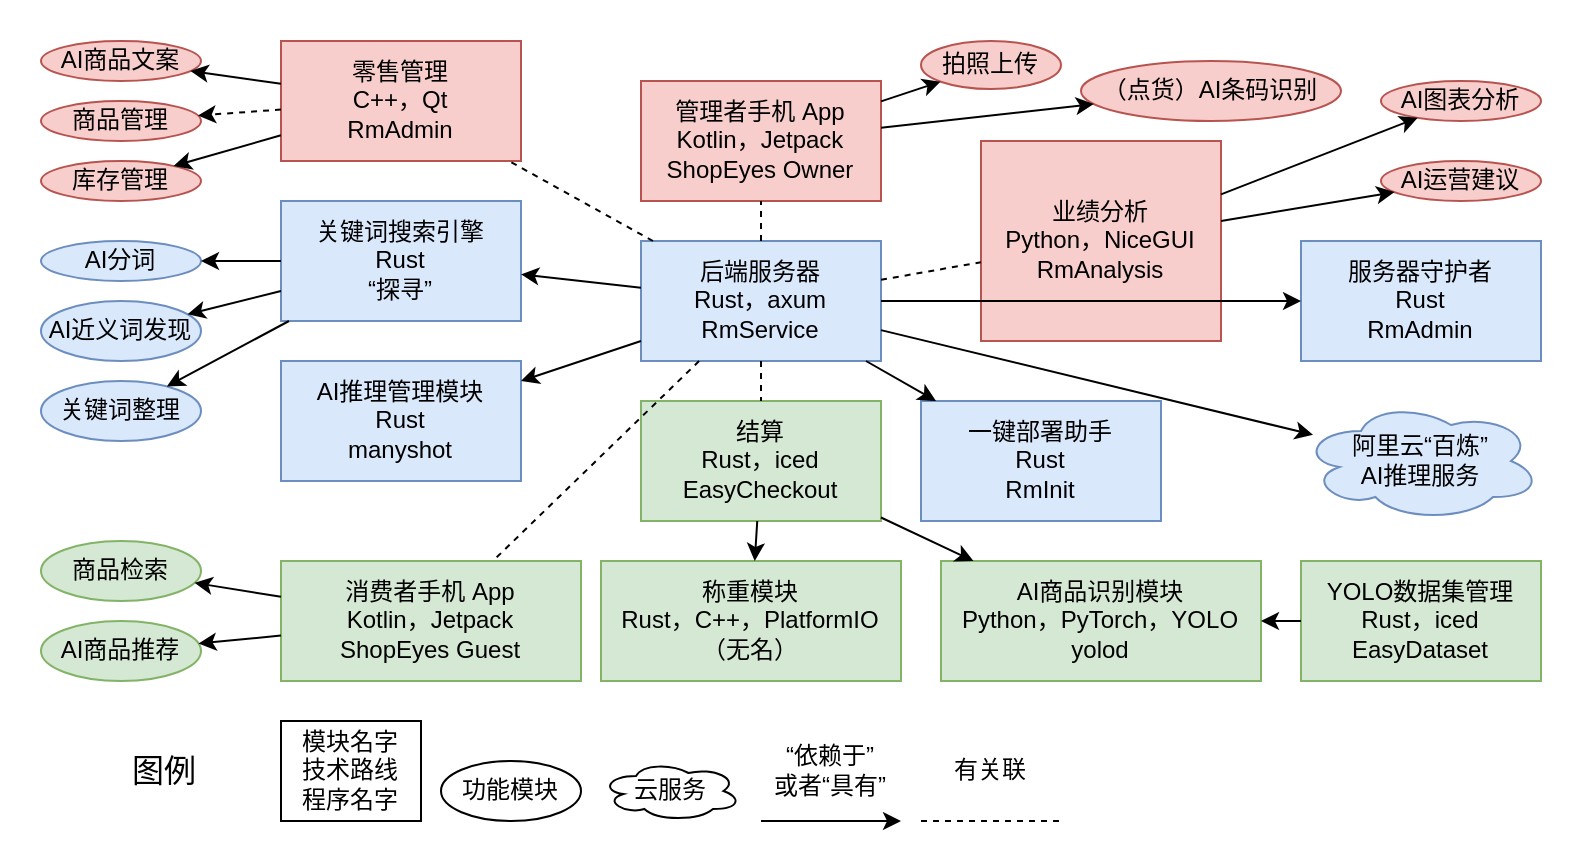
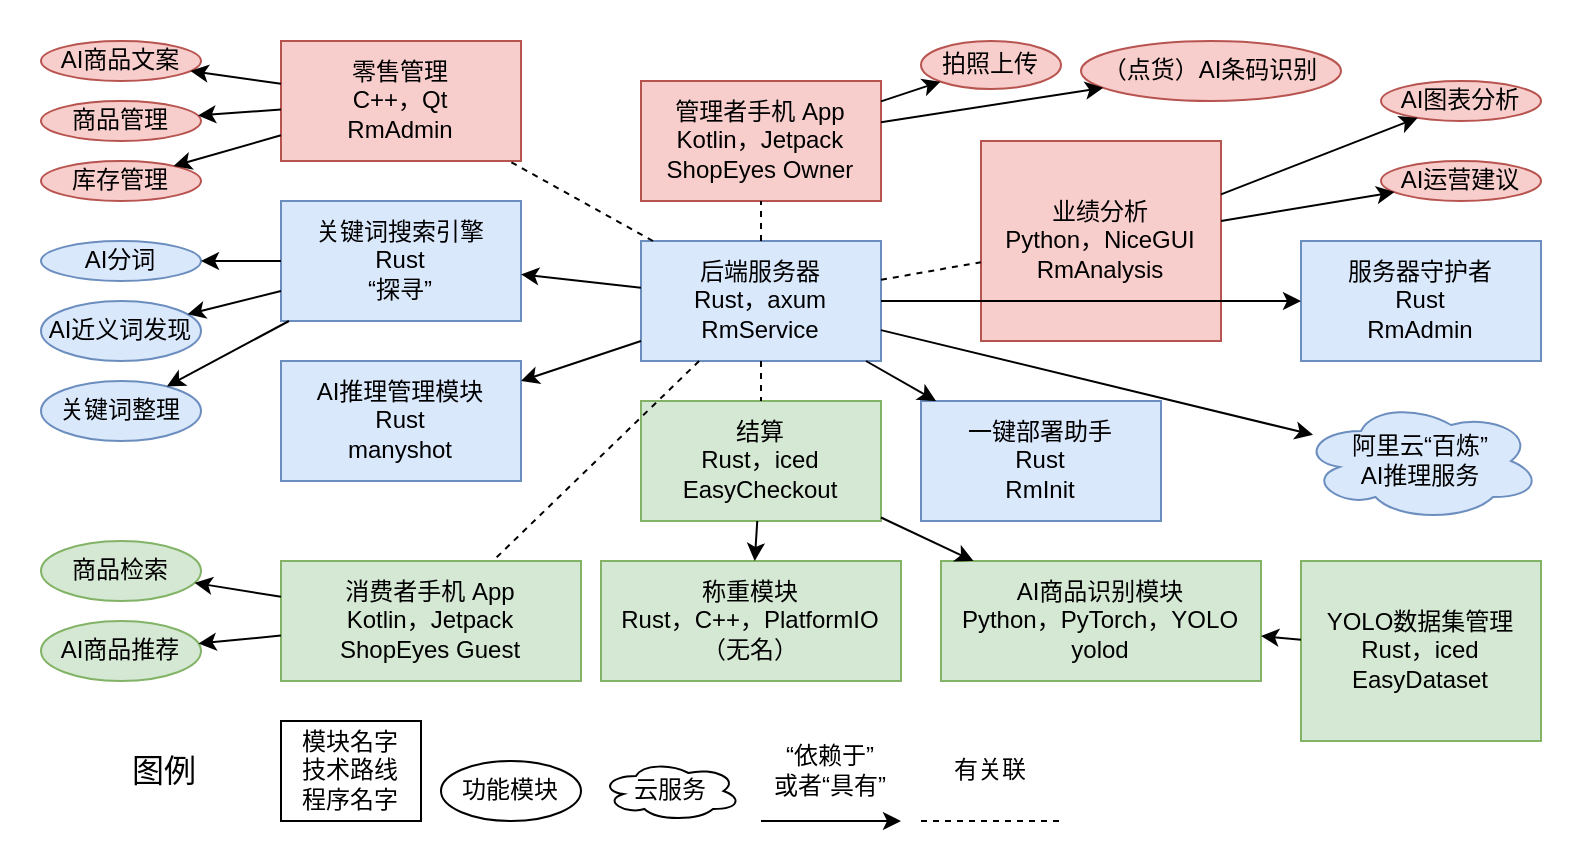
  <mxCell id="0" />
  <mxCell id="1" parent="0" />
  <mxCell id="2" value="后端服务器&lt;div&gt;Rust，axum&lt;div&gt;RmService&lt;/div&gt;&lt;/div&gt;" style="rounded=0;whiteSpace=wrap;html=1;fillColor=#dae8fc;strokeColor=#6c8ebf;" parent="1" vertex="1"><mxGeometry x="320" y="120" width="120" height="60" as="geometry" /></mxCell>
  <mxCell id="3" value="零售管理&lt;div&gt;C++，Qt&lt;/div&gt;&lt;div&gt;&lt;div&gt;RmAdmin&lt;/div&gt;&lt;/div&gt;" style="rounded=0;whiteSpace=wrap;html=1;fillColor=#f8cecc;strokeColor=#b85450;" parent="1" vertex="1"><mxGeometry x="140" y="20" width="120" height="60" as="geometry" /></mxCell>
  <mxCell id="4" value="业绩分析&lt;div&gt;Python，NiceGUI&lt;/div&gt;&lt;div&gt;RmAnalysis&lt;/div&gt;" style="rounded=0;whiteSpace=wrap;html=1;fillColor=#f8cecc;strokeColor=#b85450;" parent="1" vertex="1"><mxGeometry x="490" y="70" width="120" height="100" as="geometry" /></mxCell>
  <mxCell id="5" value="结算&lt;div&gt;Rust，iced&lt;/div&gt;&lt;div&gt;EasyCheckout&lt;/div&gt;" style="rounded=0;whiteSpace=wrap;html=1;fillColor=#d5e8d4;strokeColor=#82b366;" parent="1" vertex="1"><mxGeometry x="320" y="200" width="120" height="60" as="geometry" /></mxCell>
  <mxCell id="6" value="管理者手机 App&lt;div&gt;Kotlin，Jetpack&lt;/div&gt;&lt;div&gt;ShopEyes Owner&lt;/div&gt;" style="rounded=0;whiteSpace=wrap;html=1;fillColor=#f8cecc;strokeColor=#b85450;" parent="1" vertex="1"><mxGeometry x="320" y="40" width="120" height="60" as="geometry" /></mxCell>
  <mxCell id="7" value="关键词搜索引擎&lt;div&gt;Rust&lt;/div&gt;&lt;div&gt;“探寻”&lt;/div&gt;" style="rounded=0;whiteSpace=wrap;html=1;fillColor=#dae8fc;strokeColor=#6c8ebf;" parent="1" vertex="1"><mxGeometry x="140" y="100" width="120" height="60" as="geometry" /></mxCell>
  <mxCell id="8" value="一键部署助手&lt;div&gt;Rust&lt;/div&gt;&lt;div&gt;RmInit&lt;/div&gt;" style="rounded=0;whiteSpace=wrap;html=1;fillColor=#dae8fc;strokeColor=#6c8ebf;" parent="1" vertex="1"><mxGeometry x="460" y="200" width="120" height="60" as="geometry" /></mxCell>
  <mxCell id="9" value="称重模块&lt;div&gt;Rust，C++，PlatformIO&lt;/div&gt;&lt;div&gt;（无名）&lt;/div&gt;" style="rounded=0;whiteSpace=wrap;html=1;fillColor=#d5e8d4;strokeColor=#82b366;" parent="1" vertex="1"><mxGeometry x="300" y="280" width="150" height="60" as="geometry" /></mxCell>
  <mxCell id="10" value="" style="endArrow=none;dashed=1;html=1;rounded=0;" parent="1" source="2" target="6" edge="1"><mxGeometry width="50" height="50" relative="1" as="geometry"><mxPoint x="250" y="60" as="sourcePoint" /><mxPoint x="300" y="10" as="targetPoint" /></mxGeometry></mxCell>
  <mxCell id="11" value="" style="endArrow=none;dashed=1;html=1;rounded=0;" parent="1" source="2" target="5" edge="1"><mxGeometry width="50" height="50" relative="1" as="geometry"><mxPoint x="50" y="230" as="sourcePoint" /><mxPoint x="100" y="180" as="targetPoint" /></mxGeometry></mxCell>
  <mxCell id="12" value="" style="endArrow=none;dashed=1;html=1;rounded=0;" parent="1" source="2" target="4" edge="1"><mxGeometry width="50" height="50" relative="1" as="geometry"><mxPoint x="170" y="100" as="sourcePoint" /><mxPoint x="220" y="50" as="targetPoint" /></mxGeometry></mxCell>
  <mxCell id="13" value="" style="endArrow=none;dashed=1;html=1;rounded=0;" parent="1" source="2" target="3" edge="1"><mxGeometry width="50" height="50" relative="1" as="geometry"><mxPoint x="70" y="140" as="sourcePoint" /><mxPoint x="120" y="90" as="targetPoint" /></mxGeometry></mxCell>
  <mxCell id="14" value="AI商品识别模块&lt;div&gt;Python，PyTorch，YOLO&lt;/div&gt;&lt;div&gt;yolod&lt;/div&gt;" style="rounded=0;whiteSpace=wrap;html=1;fillColor=#d5e8d4;strokeColor=#82b366;" parent="1" vertex="1"><mxGeometry x="470" y="280" width="160" height="60" as="geometry" /></mxCell>
  <mxCell id="15" value="" style="endArrow=classic;html=1;rounded=0;" parent="1" source="2" target="7" edge="1"><mxGeometry width="50" height="50" relative="1" as="geometry"><mxPoint x="469.427" y="94.5" as="sourcePoint" /><mxPoint x="-30" y="190.5" as="targetPoint" /></mxGeometry></mxCell>
  <mxCell id="16" value="" style="endArrow=classic;html=1;rounded=0;" parent="1" source="2" target="8" edge="1"><mxGeometry width="50" height="50" relative="1" as="geometry"><mxPoint x="10" y="210" as="sourcePoint" /><mxPoint x="60" y="160" as="targetPoint" /></mxGeometry></mxCell>
  <mxCell id="17" value="" style="endArrow=classic;html=1;rounded=0;" parent="1" source="5" target="9" edge="1"><mxGeometry width="50" height="50" relative="1" as="geometry"><mxPoint x="440" y="340" as="sourcePoint" /><mxPoint x="490" y="290" as="targetPoint" /></mxGeometry></mxCell>
  <mxCell id="18" value="" style="endArrow=classic;html=1;rounded=0;" parent="1" source="5" target="14" edge="1"><mxGeometry width="50" height="50" relative="1" as="geometry"><mxPoint x="520" y="380" as="sourcePoint" /><mxPoint x="570" y="330" as="targetPoint" /></mxGeometry></mxCell>
- <mxCell id="19" value="YOLO数据集管理&lt;div&gt;Rust，iced&lt;/div&gt;&lt;div&gt;EasyDataset&lt;/div&gt;" style="rounded=0;whiteSpace=wrap;html=1;fillColor=#d5e8d4;strokeColor=#82b366;" parent="1" vertex="1"><mxGeometry x="650" y="280" width="120" height="60" as="geometry" /></mxCell>
+ <mxCell id="19" value="YOLO数据集管理&lt;div&gt;Rust，iced&lt;/div&gt;&lt;div&gt;EasyDataset&lt;/div&gt;" style="rounded=0;whiteSpace=wrap;html=1;fillColor=#d5e8d4;strokeColor=#82b366;" parent="1" vertex="1"><mxGeometry x="650" y="280" width="120" height="90" as="geometry" /></mxCell>
  <mxCell id="20" value="" style="endArrow=classic;html=1;rounded=0;" parent="1" source="19" target="14" edge="1"><mxGeometry width="50" height="50" relative="1" as="geometry"><mxPoint x="970" y="482.5" as="sourcePoint" /><mxPoint x="1020" y="432.5" as="targetPoint" /></mxGeometry></mxCell>
  <mxCell id="21" value="服务器守护者&lt;div&gt;Rust&lt;/div&gt;&lt;div&gt;RmAdmin&lt;/div&gt;" style="rounded=0;whiteSpace=wrap;html=1;fillColor=#dae8fc;strokeColor=#6c8ebf;" parent="1" vertex="1"><mxGeometry x="650" y="120" width="120" height="60" as="geometry" /></mxCell>
  <mxCell id="22" value="" style="endArrow=classic;html=1;rounded=0;" parent="1" source="2" target="21" edge="1"><mxGeometry width="50" height="50" relative="1" as="geometry"><mxPoint x="70" y="280" as="sourcePoint" /><mxPoint x="120" y="230" as="targetPoint" /></mxGeometry></mxCell>
  <mxCell id="23" value="阿里云“百炼”&lt;div&gt;AI推理服务&lt;/div&gt;" style="ellipse;shape=cloud;whiteSpace=wrap;html=1;fillColor=#dae8fc;strokeColor=#6c8ebf;" parent="1" vertex="1"><mxGeometry x="650" y="200" width="120" height="60" as="geometry" /></mxCell>
  <mxCell id="24" value="" style="endArrow=classic;html=1;rounded=0;" parent="1" source="2" target="23" edge="1"><mxGeometry width="50" height="50" relative="1" as="geometry"><mxPoint x="10" y="230" as="sourcePoint" /><mxPoint x="60" y="180" as="targetPoint" /></mxGeometry></mxCell>
  <mxCell id="25" value="AI推理管理模块&lt;div&gt;Rust&lt;/div&gt;&lt;div&gt;manyshot&lt;/div&gt;" style="rounded=0;whiteSpace=wrap;html=1;fillColor=#dae8fc;strokeColor=#6c8ebf;" parent="1" vertex="1"><mxGeometry x="140" y="180" width="120" height="60" as="geometry" /></mxCell>
  <mxCell id="26" value="" style="endArrow=classic;html=1;rounded=0;" parent="1" source="2" target="25" edge="1"><mxGeometry width="50" height="50" relative="1" as="geometry"><mxPoint x="30" y="120" as="sourcePoint" /><mxPoint x="80" y="70" as="targetPoint" /></mxGeometry></mxCell>
  <mxCell id="27" value="商品管理" style="ellipse;whiteSpace=wrap;html=1;fillColor=#f8cecc;strokeColor=#b85450;" parent="1" vertex="1"><mxGeometry x="20" y="50" width="80" height="20" as="geometry" /></mxCell>
  <mxCell id="28" value="库存管理" style="ellipse;whiteSpace=wrap;html=1;fillColor=#f8cecc;strokeColor=#b85450;" parent="1" vertex="1"><mxGeometry x="20" y="80" width="80" height="20" as="geometry" /></mxCell>
  <mxCell id="29" value="AI商品文案" style="ellipse;whiteSpace=wrap;html=1;fillColor=#f8cecc;strokeColor=#b85450;" parent="1" vertex="1"><mxGeometry x="20" y="20" width="80" height="20" as="geometry" /></mxCell>
  <mxCell id="30" value="" style="endArrow=classic;html=1;rounded=0;" parent="1" source="3" target="29" edge="1"><mxGeometry width="50" height="50" relative="1" as="geometry"><mxPoint x="-550" y="236.5" as="sourcePoint" /><mxPoint x="-500" y="186.5" as="targetPoint" /></mxGeometry></mxCell>
- <mxCell id="31" value="" style="endArrow=classic;html=1;rounded=0;dashed=1;" parent="1" source="3" target="27" edge="1"><mxGeometry width="50" height="50" relative="1" as="geometry"><mxPoint x="-430" y="306.5" as="sourcePoint" /><mxPoint x="-380" y="256.5" as="targetPoint" /></mxGeometry></mxCell>
+ <mxCell id="31" value="" style="endArrow=classic;html=1;rounded=0;" parent="1" source="3" target="27" edge="1"><mxGeometry width="50" height="50" relative="1" as="geometry"><mxPoint x="-430" y="306.5" as="sourcePoint" /><mxPoint x="-380" y="256.5" as="targetPoint" /></mxGeometry></mxCell>
  <mxCell id="32" value="" style="endArrow=classic;html=1;rounded=0;" parent="1" source="3" target="28" edge="1"><mxGeometry width="50" height="50" relative="1" as="geometry"><mxPoint x="-280" y="346.5" as="sourcePoint" /><mxPoint x="-230" y="296.5" as="targetPoint" /></mxGeometry></mxCell>
- <mxCell id="33" value="&lt;div&gt;（点货）&lt;span style=&quot;background-color: transparent; color: light-dark(rgb(0, 0, 0), rgb(255, 255, 255));&quot;&gt;AI条码识别&lt;/span&gt;&lt;/div&gt;" style="ellipse;whiteSpace=wrap;html=1;fillColor=#f8cecc;strokeColor=#b85450;" parent="1" vertex="1"><mxGeometry x="540" y="30" width="130" height="30" as="geometry" /></mxCell>
+ <mxCell id="33" value="&lt;div&gt;（点货）&lt;span style=&quot;background-color: transparent; color: light-dark(rgb(0, 0, 0), rgb(255, 255, 255));&quot;&gt;AI条码识别&lt;/span&gt;&lt;/div&gt;" style="ellipse;whiteSpace=wrap;html=1;fillColor=#f8cecc;strokeColor=#b85450;" parent="1" vertex="1"><mxGeometry x="540" y="20" width="130" height="30" as="geometry" /></mxCell>
  <mxCell id="34" value="消费者手机 App&lt;div&gt;Kotlin，Jetpack&lt;/div&gt;&lt;div&gt;ShopEyes Guest&lt;/div&gt;" style="rounded=0;whiteSpace=wrap;html=1;fillColor=#d5e8d4;strokeColor=#82b366;" parent="1" vertex="1"><mxGeometry x="140" y="280" width="150" height="60" as="geometry" /></mxCell>
  <mxCell id="35" value="" style="endArrow=none;dashed=1;html=1;rounded=0;" parent="1" source="2" target="34" edge="1"><mxGeometry width="50" height="50" relative="1" as="geometry"><mxPoint x="100" y="2" as="sourcePoint" /><mxPoint x="320" y="-62" as="targetPoint" /></mxGeometry></mxCell>
  <mxCell id="36" value="" style="endArrow=classic;html=1;rounded=0;" parent="1" source="6" target="33" edge="1"><mxGeometry width="50" height="50" relative="1" as="geometry"><mxPoint x="150" y="-2.5" as="sourcePoint" /><mxPoint x="200" y="-52.5" as="targetPoint" /></mxGeometry></mxCell>
  <mxCell id="37" value="&lt;div&gt;拍照上传&lt;/div&gt;" style="ellipse;whiteSpace=wrap;html=1;fillColor=#f8cecc;strokeColor=#b85450;" parent="1" vertex="1"><mxGeometry x="460" y="20" width="70" height="24" as="geometry" /></mxCell>
  <mxCell id="38" value="" style="endArrow=classic;html=1;rounded=0;" parent="1" source="6" target="37" edge="1"><mxGeometry width="50" height="50" relative="1" as="geometry"><mxPoint x="80" y="-53.5" as="sourcePoint" /><mxPoint x="320" y="-53.5" as="targetPoint" /></mxGeometry></mxCell>
  <mxCell id="39" value="&lt;div&gt;AI商品推荐&lt;/div&gt;" style="ellipse;whiteSpace=wrap;html=1;fillColor=#d5e8d4;strokeColor=#82b366;" parent="1" vertex="1"><mxGeometry x="20" y="310" width="80" height="30" as="geometry" /></mxCell>
  <mxCell id="40" value="" style="endArrow=classic;html=1;rounded=0;" parent="1" source="34" target="39" edge="1"><mxGeometry width="50" height="50" relative="1" as="geometry"><mxPoint x="1176" y="212.5" as="sourcePoint" /><mxPoint x="1226" y="162.5" as="targetPoint" /></mxGeometry></mxCell>
  <mxCell id="41" value="商品检索" style="ellipse;whiteSpace=wrap;html=1;fillColor=#d5e8d4;strokeColor=#82b366;" parent="1" vertex="1"><mxGeometry x="20" y="270" width="80" height="30" as="geometry" /></mxCell>
  <mxCell id="42" value="" style="endArrow=classic;html=1;rounded=0;" parent="1" source="34" target="41" edge="1"><mxGeometry width="50" height="50" relative="1" as="geometry"><mxPoint x="1346" y="172.5" as="sourcePoint" /><mxPoint x="1396" y="122.5" as="targetPoint" /></mxGeometry></mxCell>
  <mxCell id="43" value="关键词整理" style="ellipse;whiteSpace=wrap;html=1;fillColor=#dae8fc;strokeColor=#6c8ebf;" parent="1" vertex="1"><mxGeometry x="20" y="190" width="80" height="30" as="geometry" /></mxCell>
  <mxCell id="44" value="AI分词" style="ellipse;whiteSpace=wrap;html=1;fillColor=#dae8fc;strokeColor=#6c8ebf;" parent="1" vertex="1"><mxGeometry x="20" y="120" width="80" height="20" as="geometry" /></mxCell>
  <mxCell id="45" value="AI近义词发现" style="ellipse;whiteSpace=wrap;html=1;fillColor=#dae8fc;strokeColor=#6c8ebf;" parent="1" vertex="1"><mxGeometry x="20" y="150" width="80" height="30" as="geometry" /></mxCell>
  <mxCell id="46" value="" style="endArrow=classic;html=1;rounded=0;" parent="1" source="7" target="43" edge="1"><mxGeometry width="50" height="50" relative="1" as="geometry"><mxPoint x="365" y="145.5" as="sourcePoint" /><mxPoint x="530" y="231.75" as="targetPoint" /></mxGeometry></mxCell>
  <mxCell id="47" value="" style="endArrow=classic;html=1;rounded=0;" parent="1" source="7" target="44" edge="1"><mxGeometry width="50" height="50" relative="1" as="geometry"><mxPoint x="365" y="160.75" as="sourcePoint" /><mxPoint x="530" y="221.75" as="targetPoint" /></mxGeometry></mxCell>
  <mxCell id="48" value="" style="endArrow=classic;html=1;rounded=0;" parent="1" source="7" target="45" edge="1"><mxGeometry width="50" height="50" relative="1" as="geometry"><mxPoint x="365" y="130.064" as="sourcePoint" /><mxPoint x="570" y="211.75" as="targetPoint" /></mxGeometry></mxCell>
  <mxCell id="49" value="AI图表分析" style="ellipse;whiteSpace=wrap;html=1;fillColor=#f8cecc;strokeColor=#b85450;" parent="1" vertex="1"><mxGeometry x="690" y="40" width="80" height="20" as="geometry" /></mxCell>
  <mxCell id="50" value="AI运营建议" style="ellipse;whiteSpace=wrap;html=1;fillColor=#f8cecc;strokeColor=#b85450;" parent="1" vertex="1"><mxGeometry x="690" y="80" width="80" height="20" as="geometry" /></mxCell>
  <mxCell id="51" value="" style="endArrow=classic;html=1;rounded=0;" parent="1" source="4" target="50" edge="1"><mxGeometry width="50" height="50" relative="1" as="geometry"><mxPoint x="280" y="-60" as="sourcePoint" /><mxPoint x="330" y="-110" as="targetPoint" /></mxGeometry></mxCell>
  <mxCell id="52" value="" style="endArrow=classic;html=1;rounded=0;" parent="1" source="4" target="49" edge="1"><mxGeometry width="50" height="50" relative="1" as="geometry"><mxPoint x="280" y="40" as="sourcePoint" /><mxPoint x="330" y="-10" as="targetPoint" /></mxGeometry></mxCell>
  <mxCell id="53" value="模块名字&lt;div&gt;技术路线&lt;br&gt;&lt;div&gt;程序名字&lt;/div&gt;&lt;/div&gt;" style="rounded=0;whiteSpace=wrap;html=1;" parent="1" vertex="1"><mxGeometry x="140" y="360" width="70" height="50" as="geometry" /></mxCell>
  <mxCell id="54" value="功能模块" style="ellipse;whiteSpace=wrap;html=1;" parent="1" vertex="1"><mxGeometry x="220" y="380" width="70" height="30" as="geometry" /></mxCell>
  <mxCell id="55" value="云服务" style="ellipse;shape=cloud;whiteSpace=wrap;html=1;" parent="1" vertex="1"><mxGeometry x="300" y="380" width="70" height="30" as="geometry" /></mxCell>
  <mxCell id="56" value="" style="endArrow=classic;html=1;rounded=0;" parent="1" edge="1"><mxGeometry width="50" height="50" relative="1" as="geometry"><mxPoint x="380" y="410" as="sourcePoint" /><mxPoint x="450" y="410" as="targetPoint" /></mxGeometry></mxCell>
  <mxCell id="57" value="“依赖于”&lt;div&gt;或者“具有”&lt;/div&gt;" style="text;html=1;align=center;verticalAlign=middle;whiteSpace=wrap;rounded=0;" parent="1" vertex="1"><mxGeometry x="380" y="370" width="70" height="30" as="geometry" /></mxCell>
  <mxCell id="58" value="" style="endArrow=none;dashed=1;html=1;rounded=0;" parent="1" edge="1"><mxGeometry width="50" height="50" relative="1" as="geometry"><mxPoint x="460" y="410" as="sourcePoint" /><mxPoint x="530" y="410" as="targetPoint" /></mxGeometry></mxCell>
  <mxCell id="59" value="有关联" style="text;html=1;align=center;verticalAlign=middle;whiteSpace=wrap;rounded=0;" parent="1" vertex="1"><mxGeometry x="460" y="370" width="70" height="30" as="geometry" /></mxCell>
  <mxCell id="60" value="图例" style="text;html=1;align=right;verticalAlign=middle;whiteSpace=wrap;rounded=0;fontSize=16;" vertex="1" parent="1"><mxGeometry x="20" y="360" width="80" height="50" as="geometry" /></mxCell>
